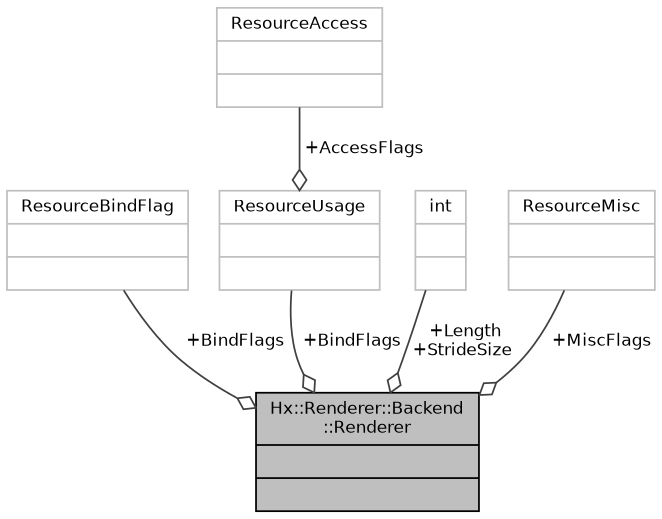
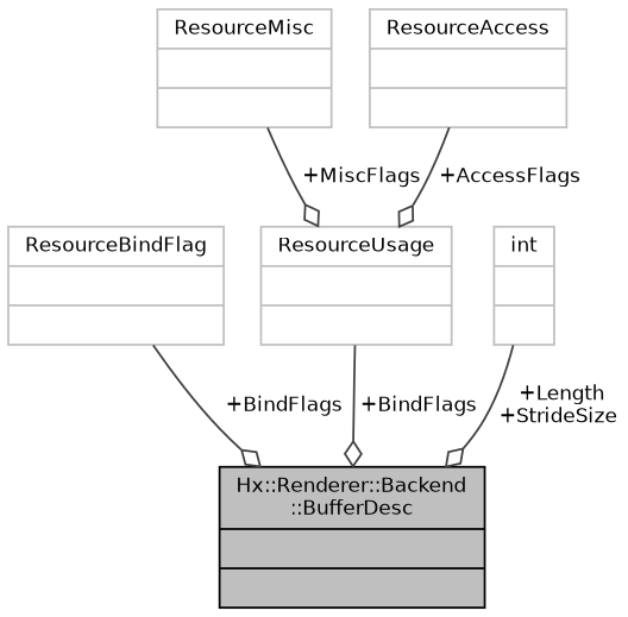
  digraph {
    fontname="DejaVu Sans"
    node [color=grey75 fillcolor=white fontname="DejaVu Sans" fontsize=10 shape=record style=filled]
    edge [arrowhead=odiamond color=grey25 fontname="DejaVu Sans" fontsize=10 labelfontname=Helvetica labelfontsize=10 style=solid]
-   n1 [color=black fillcolor=grey75 fontcolor=black height=0.2 label="{Hx::Renderer::Backend\l::Renderer\n||}" width=0.4]
+   n1 [color=black fillcolor=grey75 fontcolor=black height=0.2 label="{Hx::Renderer::Backend\l::BufferDesc\n||}" width=0.4]
    n2 [height=0.2 label="{ResourceBindFlag\n||}" width=0.4]
    n3 [height=0.2 label="{ResourceUsage\n||}" width=0.4]
    n4 [height=0.2 label="{int\n||}" width=0.4]
    n5 [height=0.2 label="{ResourceMisc\n||}" width=0.4]
    n6 [height=0.2 label="{ResourceAccess\n||}" width=0.4]
    n2 -> n1 [label=" +BindFlags"]
    n3 -> n1 [label=" +BindFlags"]
    n4 -> n1 [label=" +Length\n+StrideSize"]
-   n5 -> n1 [label=" +MiscFlags"]
+   n5 -> n3 [label=" +MiscFlags"]
    n6 -> n3 [label=" +AccessFlags"]
  }
